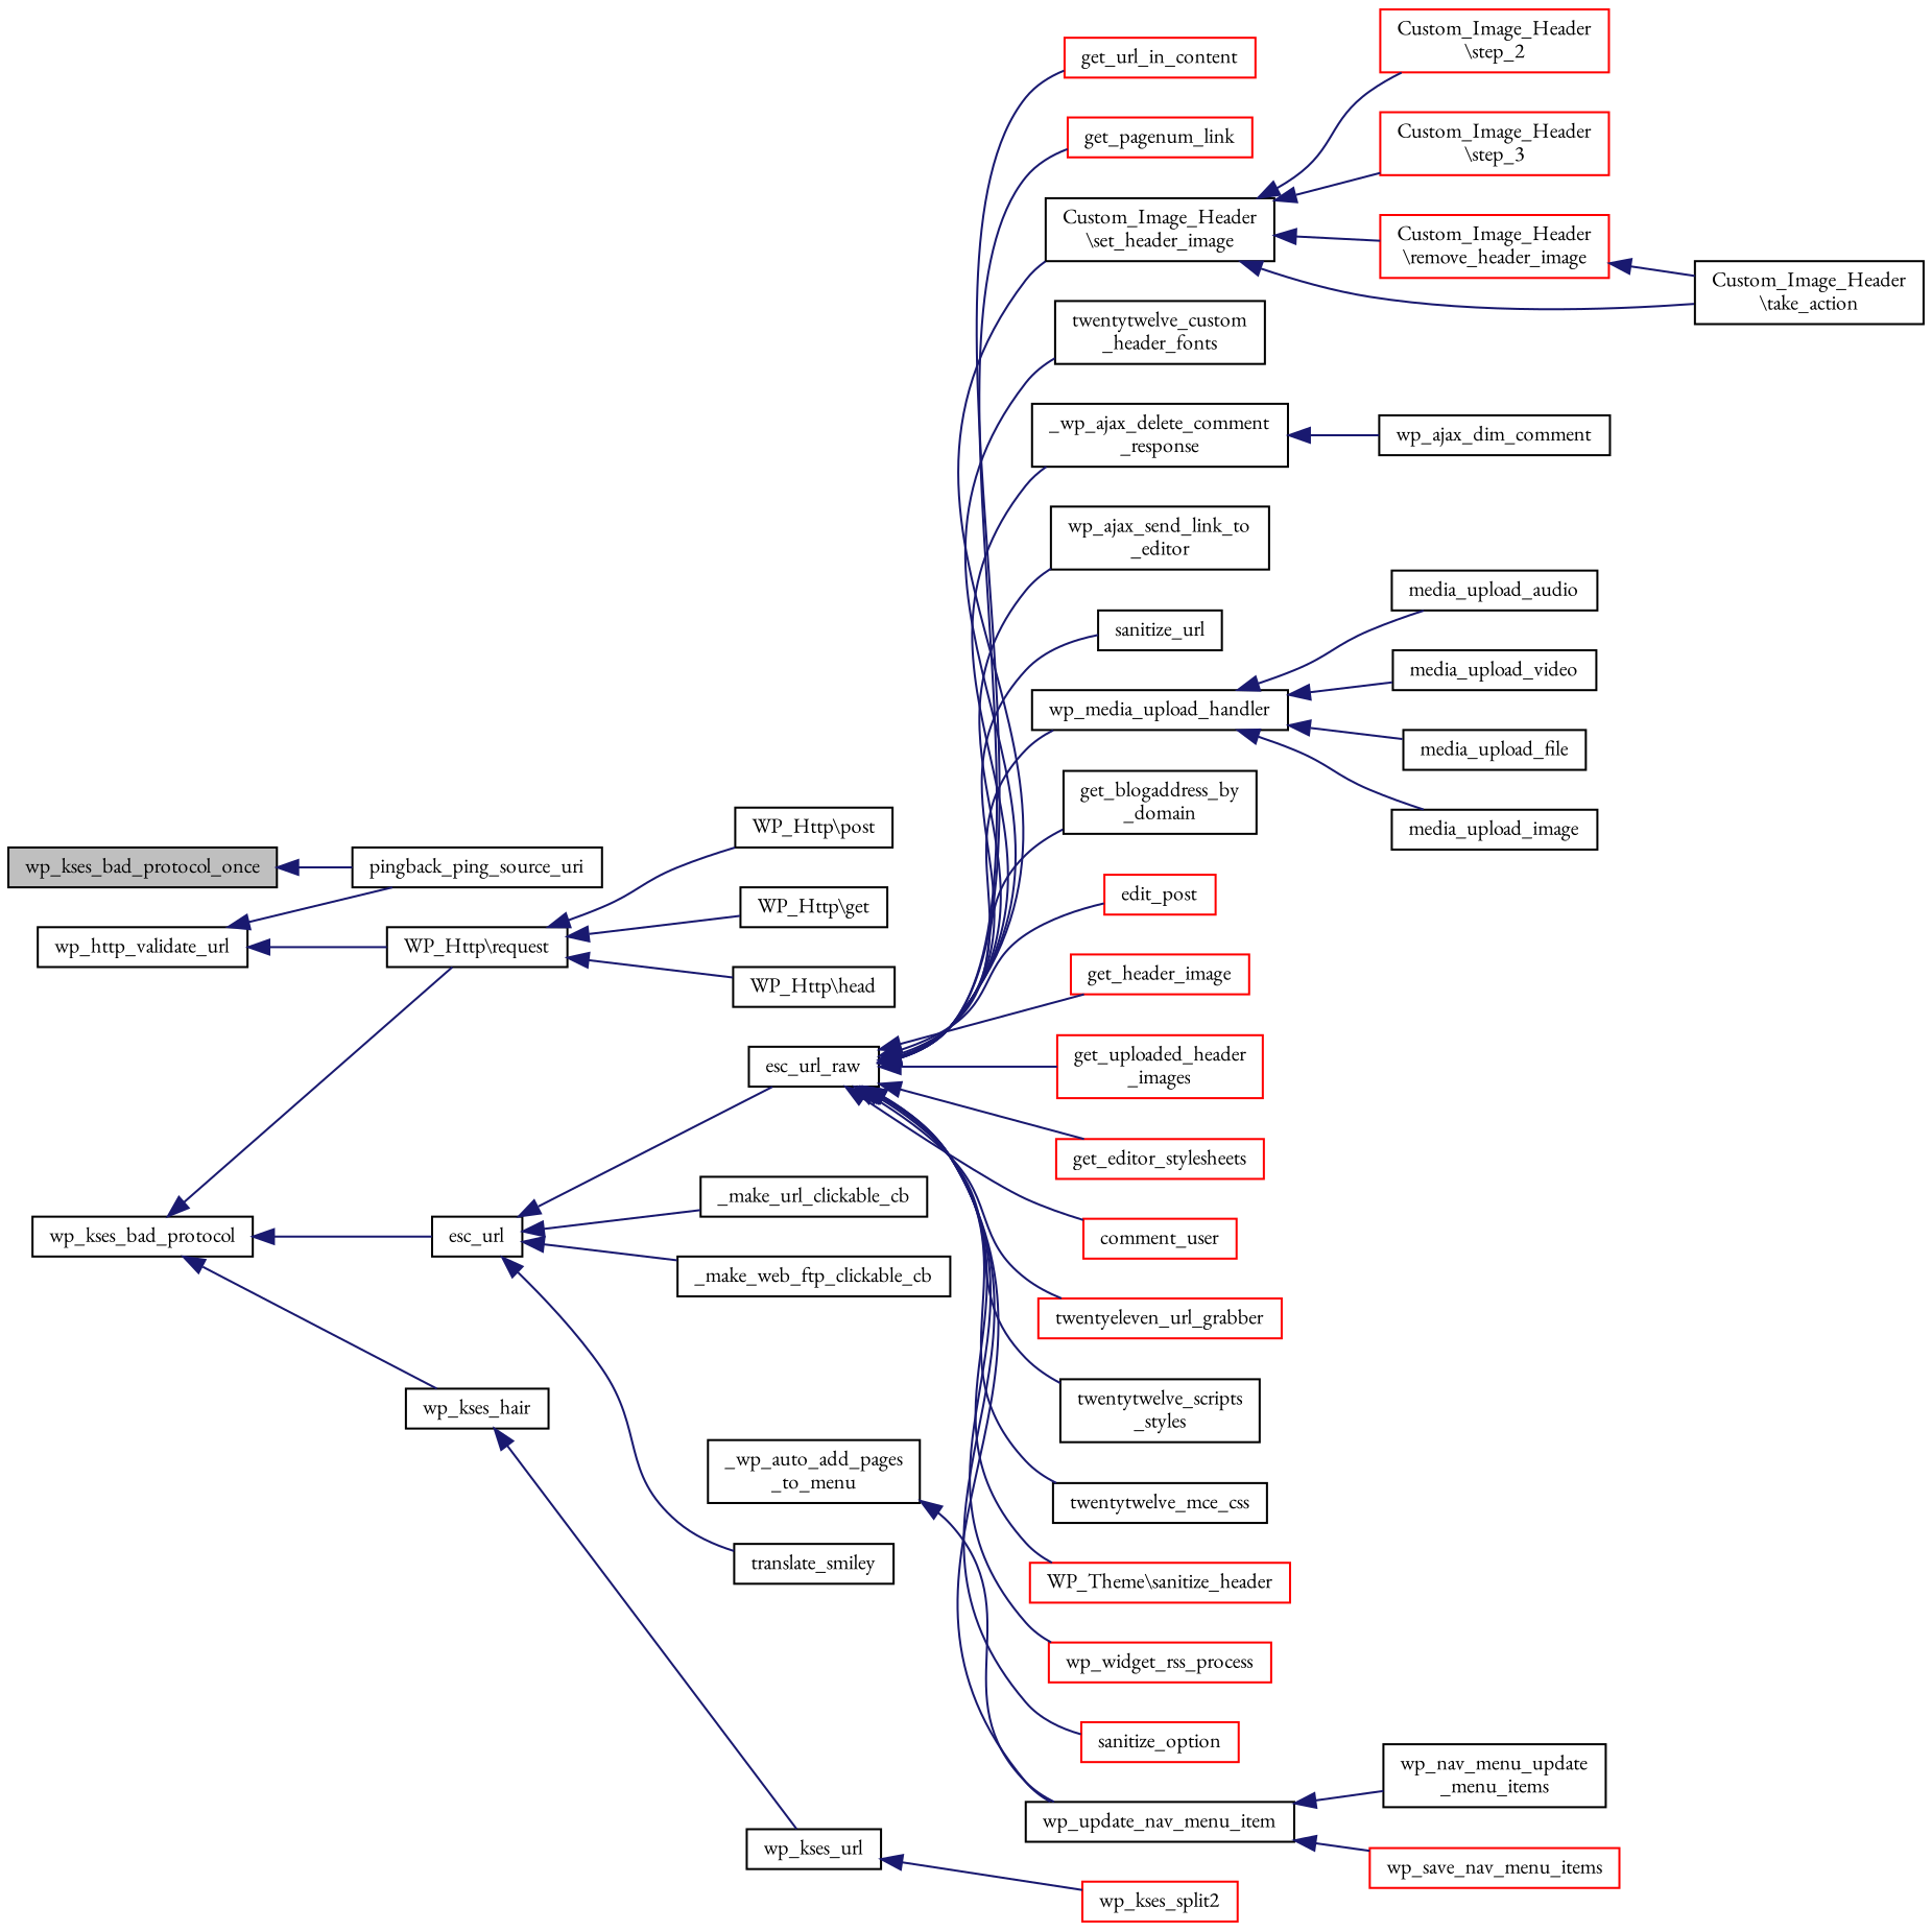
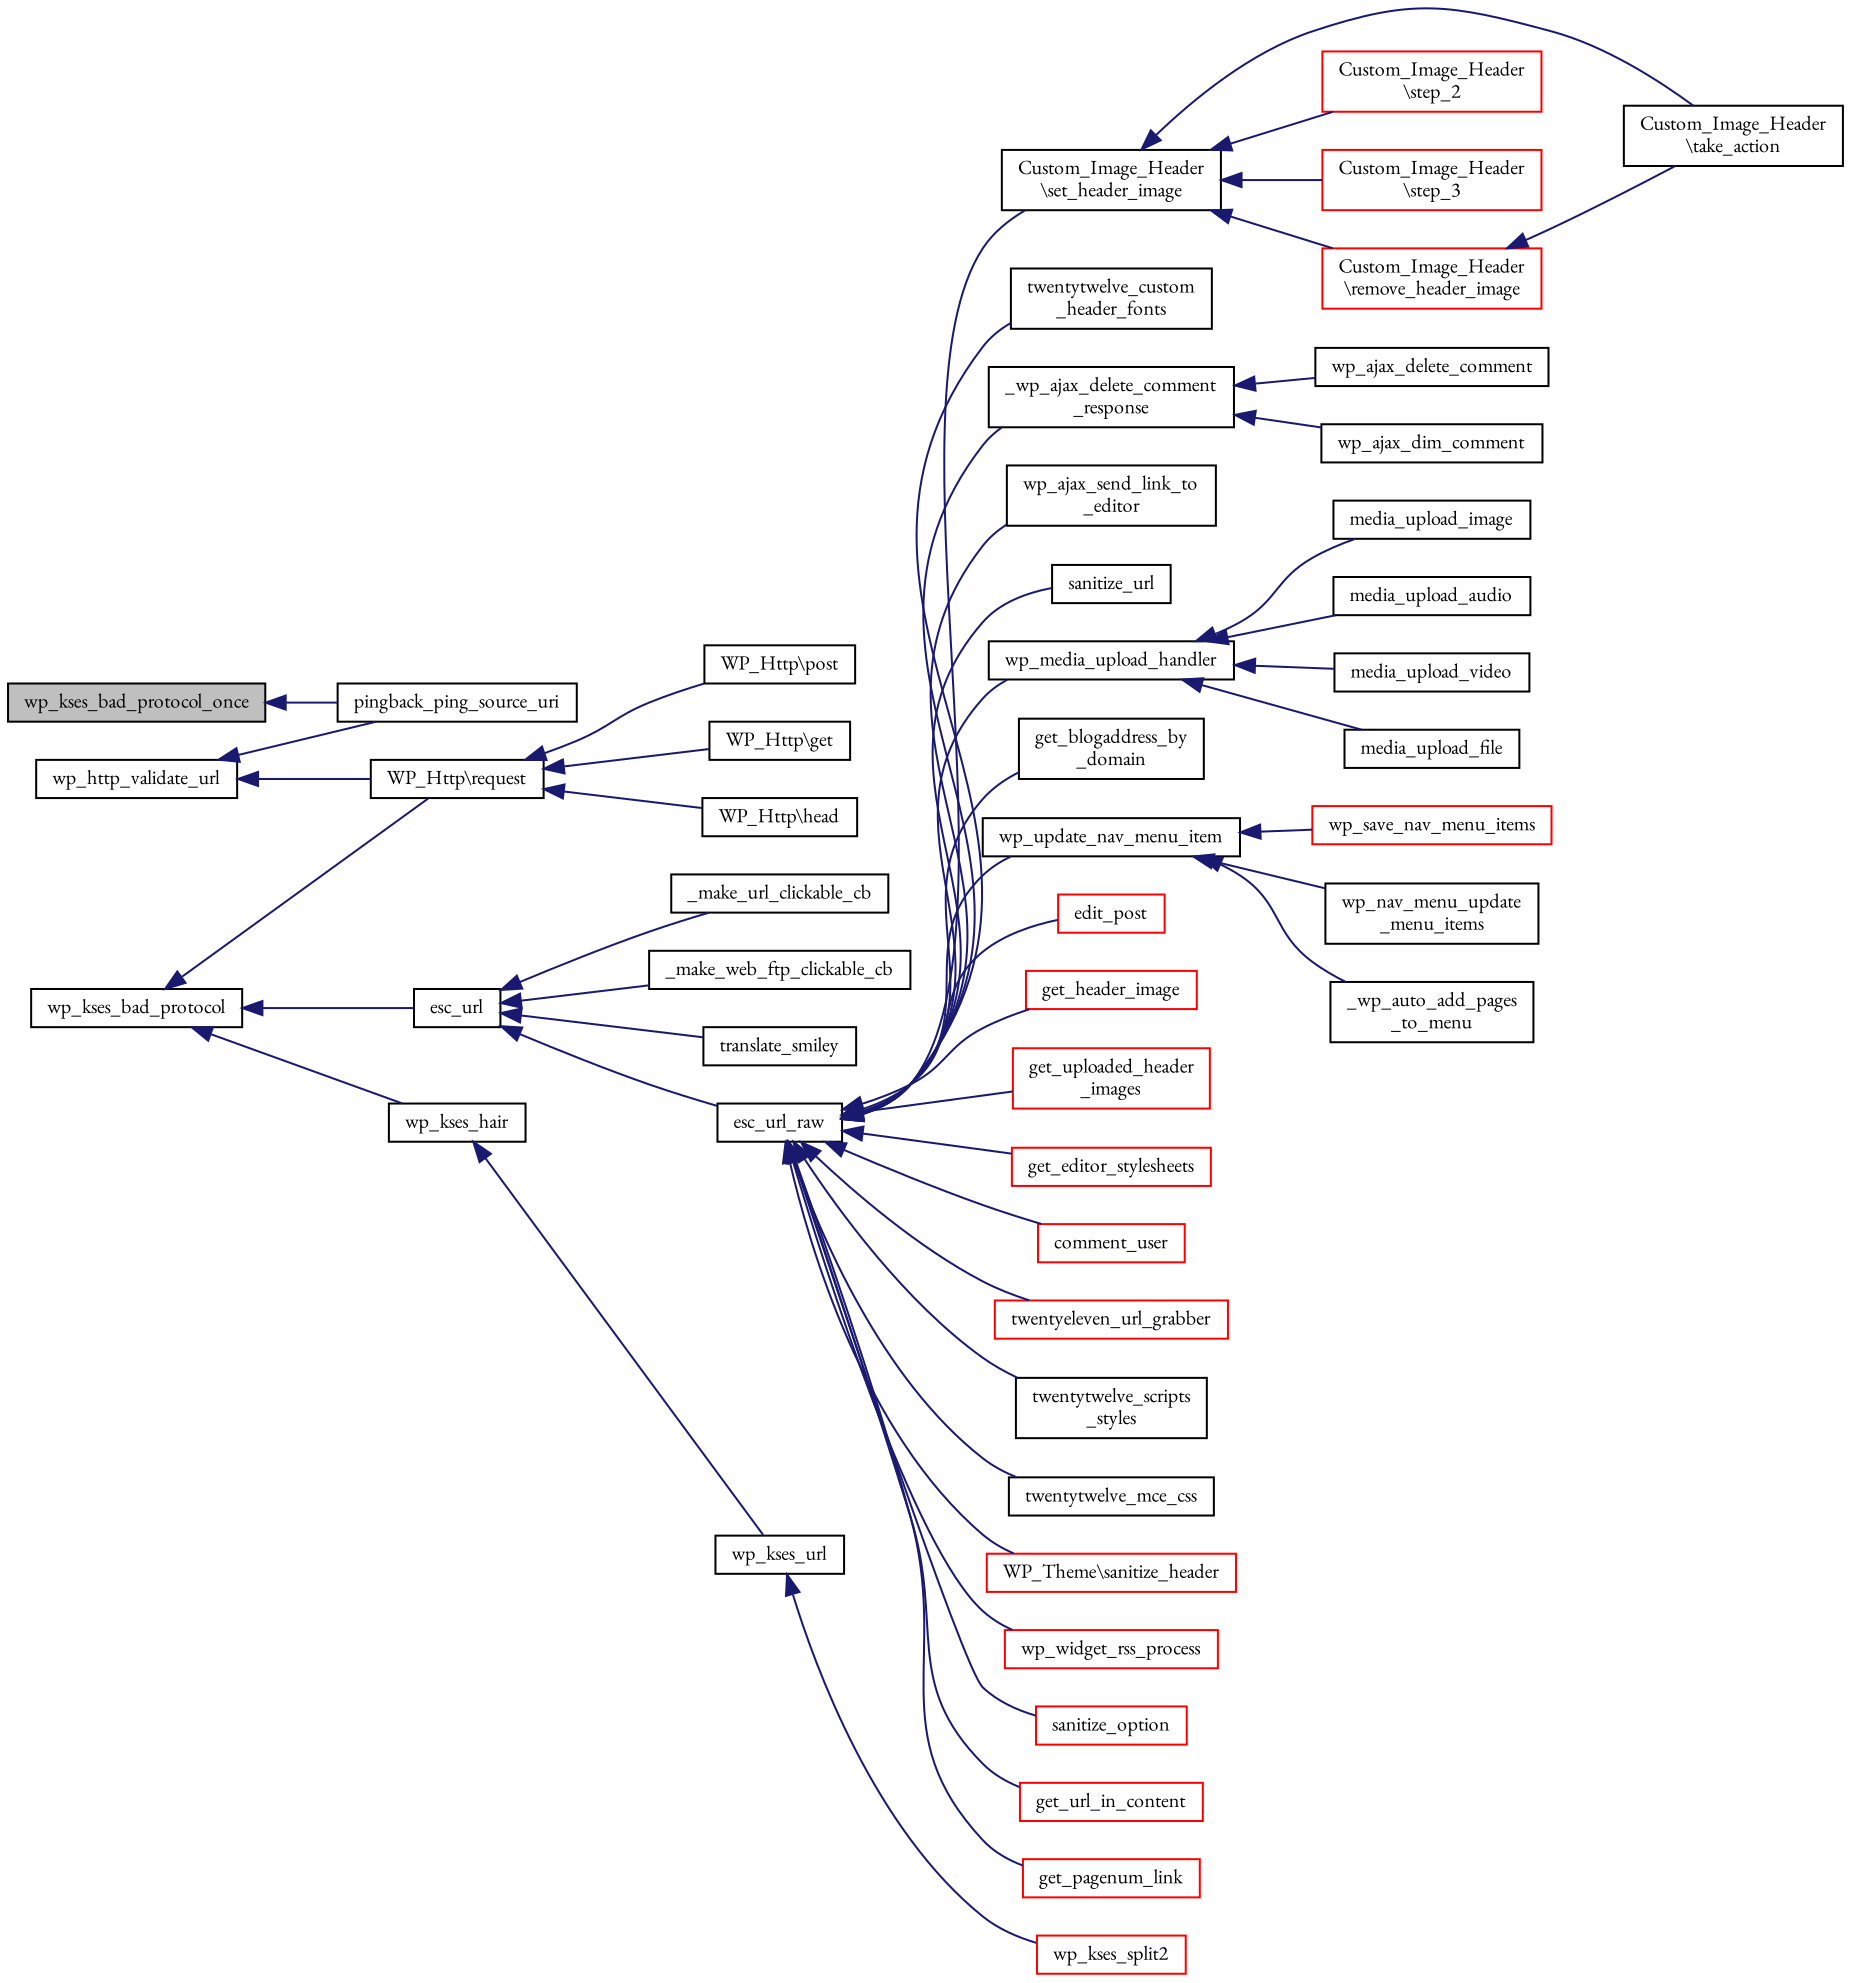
  digraph {
    fontname="EB Garamond"
    rankdir=LR
    node [color=black fillcolor=white fontname="EB Garamond" fontsize=10 shape=record style=filled]
    edge [color=midnightblue dir=back fontname="EB Garamond" fontsize=10 labelfontname=Helvetica labelfontsize=10 style=solid]
    n1 [fillcolor=grey75 fontcolor=black height=0.2 label=wp_kses_bad_protocol_once width=0.4]
    n2 [height=0.2 label=pingback_ping_source_uri width=0.4]
    n3 [height=0.2 label=wp_kses_bad_protocol width=0.4]
    n4 [height=0.2 label="WP_Http\\request" width=0.4]
    n5 [height=0.2 label=esc_url width=0.4]
    n6 [height=0.2 label=wp_kses_hair width=0.4]
    n7 [height=0.2 label="WP_Http\\post" width=0.4]
    n8 [height=0.2 label="WP_Http\\get" width=0.4]
    n9 [height=0.2 label="WP_Http\\head" width=0.4]
    n10 [height=0.2 label=_make_url_clickable_cb width=0.4]
    n11 [height=0.2 label=_make_web_ftp_clickable_cb width=0.4]
    n12 [height=0.2 label=translate_smiley width=0.4]
    n13 [height=0.2 label=esc_url_raw width=0.4]
    n14 [height=0.2 label=wp_http_validate_url width=0.4]
    n15 [height=0.2 label=wp_kses_url width=0.4]
    n16 [height=0.2 label="Custom_Image_Header\l\\set_header_image" width=0.4]
    n17 [height=0.2 label="twentytwelve_custom\l_header_fonts" width=0.4]
    n18 [height=0.2 label="_wp_ajax_delete_comment\l_response" width=0.4]
    n19 [height=0.2 label="wp_ajax_send_link_to\l_editor" width=0.4]
    n20 [height=0.2 label=sanitize_url width=0.4]
    n21 [height=0.2 label=wp_media_upload_handler width=0.4]
    n22 [height=0.2 label="get_blogaddress_by\l_domain" width=0.4]
    n23 [height=0.2 label=wp_update_nav_menu_item width=0.4]
    n24 [color=red height=0.2 label=edit_post width=0.4]
    n25 [color=red height=0.2 label=get_header_image width=0.4]
    n26 [color=red height=0.2 label="get_uploaded_header\l_images" width=0.4]
    n27 [color=red height=0.2 label=get_editor_stylesheets width=0.4]
    n28 [color=red height=0.2 label=comment_user width=0.4]
    n29 [color=red height=0.2 label=twentyeleven_url_grabber width=0.4]
    n30 [height=0.2 label="twentytwelve_scripts\l_styles" width=0.4]
    n31 [height=0.2 label=twentytwelve_mce_css width=0.4]
    n32 [color=red height=0.2 label="WP_Theme\\sanitize_header" width=0.4]
    n33 [color=red height=0.2 label=wp_widget_rss_process width=0.4]
    n34 [color=red height=0.2 label=sanitize_option width=0.4]
    n35 [color=red height=0.2 label=get_url_in_content width=0.4]
    n36 [color=red height=0.2 label=get_pagenum_link width=0.4]
    n37 [height=0.2 label="Custom_Image_Header\l\\take_action" width=0.4]
    n38 [color=red height=0.2 label="Custom_Image_Header\l\\step_2" width=0.4]
    n39 [color=red height=0.2 label="Custom_Image_Header\l\\step_3" width=0.4]
    n40 [color=red height=0.2 label="Custom_Image_Header\l\\remove_header_image" width=0.4]
+   n41 [height=0.2 label=wp_ajax_delete_comment width=0.4]
    n42 [height=0.2 label=wp_ajax_dim_comment width=0.4]
    n43 [height=0.2 label=media_upload_image width=0.4]
    n44 [height=0.2 label=media_upload_audio width=0.4]
    n45 [height=0.2 label=media_upload_video width=0.4]
    n46 [height=0.2 label=media_upload_file width=0.4]
    n47 [color=red height=0.2 label=wp_save_nav_menu_items width=0.4]
    n48 [height=0.2 label="wp_nav_menu_update\l_menu_items" width=0.4]
    n49 [height=0.2 label="_wp_auto_add_pages\l_to_menu" width=0.4]
    n50 [color=red height=0.2 label=wp_kses_split2 width=0.4]
    n1 -> n2
    n3 -> n4
    n3 -> n5
    n3 -> n6
    n4 -> n7
    n4 -> n8
    n4 -> n9
    n5 -> n10
    n5 -> n11
    n5 -> n12
    n5 -> n13
    n6 -> n15
    n13 -> n16
    n13 -> n17
    n13 -> n18
    n13 -> n19
    n13 -> n20
    n13 -> n21
    n13 -> n22
    n13 -> n23
    n13 -> n24
    n13 -> n25
    n13 -> n26
    n13 -> n27
    n13 -> n28
    n13 -> n29
    n13 -> n30
    n13 -> n31
    n13 -> n32
    n13 -> n33
    n13 -> n34
    n13 -> n35
    n13 -> n36
    n14 -> n2
    n14 -> n4
    n15 -> n50
    n16 -> n37
    n16 -> n38
    n16 -> n39
    n16 -> n40
+   n18 -> n41
    n18 -> n42
    n21 -> n43
    n21 -> n44
    n21 -> n45
    n21 -> n46
    n23 -> n47
    n23 -> n48
-   n49 -> n23
+   n23 -> n49
    n40 -> n37
  }
